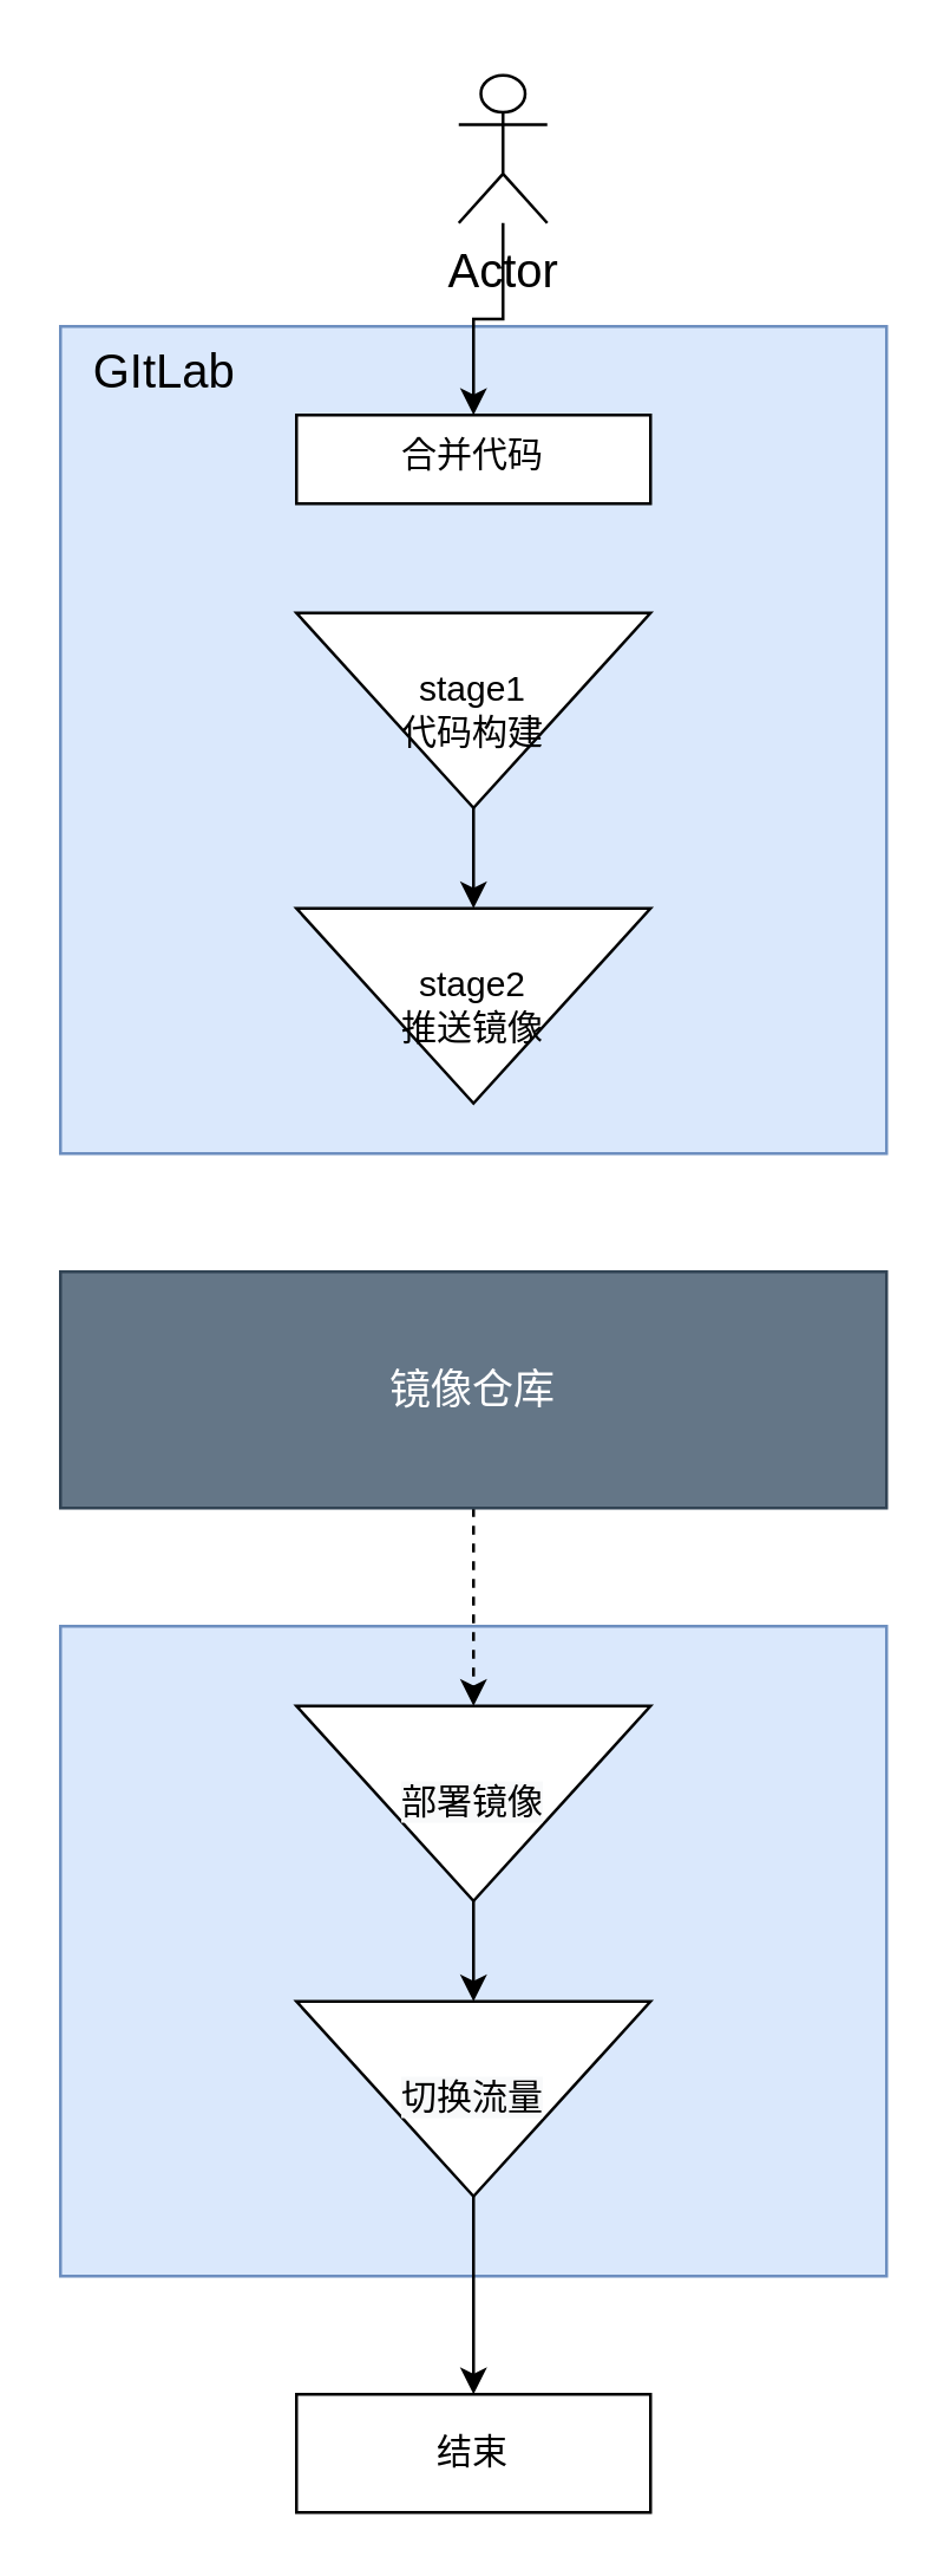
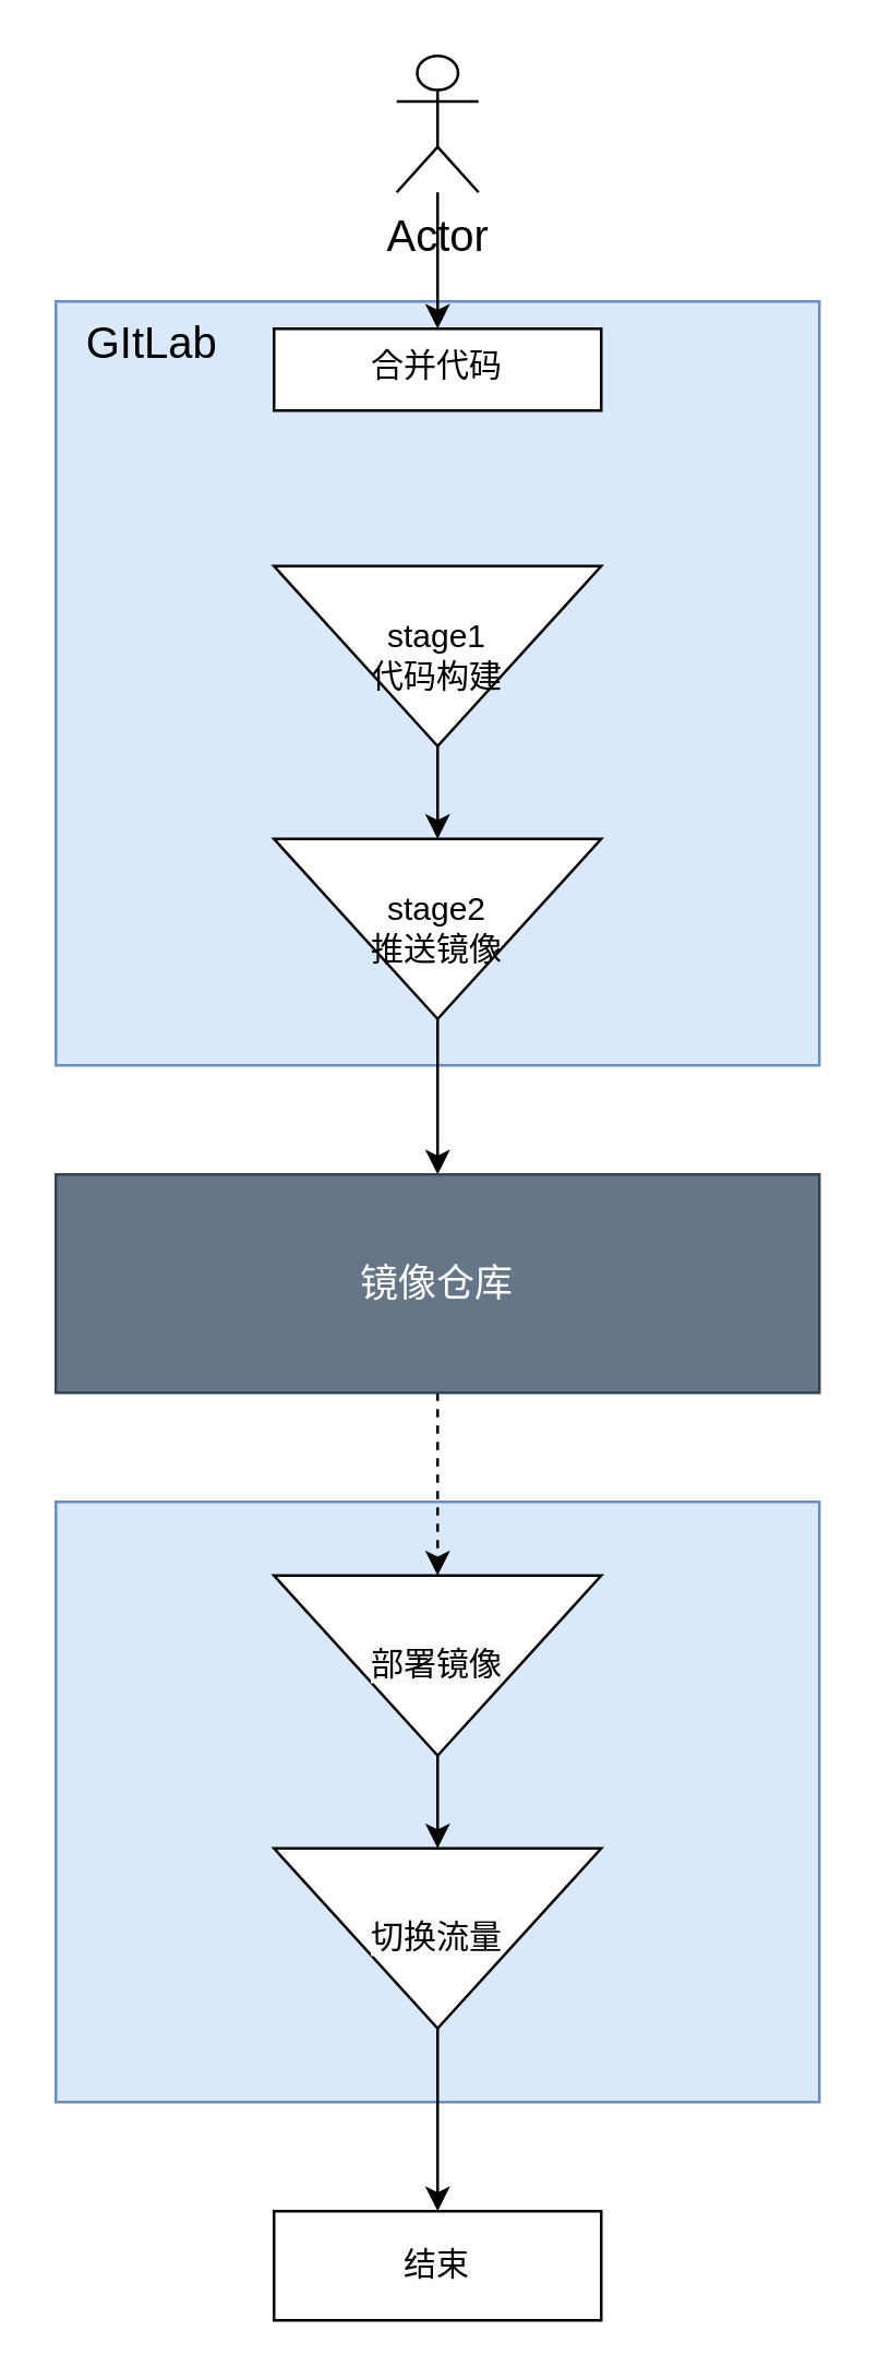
  <mxCell id="0" />
  <mxCell id="1" parent="0" />
  <mxCell id="2" value="" style="rounded=0;whiteSpace=wrap;html=1;fillColor=#dae8fc;strokeColor=#6c8ebf;verticalAlign=middle;" vertex="1" parent="1"><mxGeometry x="20" y="550" width="280" height="220" as="geometry" /></mxCell>
  <mxCell id="3" value="" style="rounded=0;whiteSpace=wrap;html=1;fillColor=#dae8fc;strokeColor=#6c8ebf;" vertex="1" parent="1"><mxGeometry x="20" y="110" width="280" height="280" as="geometry" /></mxCell>
  <mxCell id="4" value="GItLab" style="text;html=1;align=center;verticalAlign=middle;resizable=0;points=[];autosize=1;strokeColor=none;fillColor=none;fontSize=16;" vertex="1" parent="1"><mxGeometry x="20" y="110" width="70" height="30" as="geometry" /></mxCell>
- <mxCell id="5" value="合并代码" style="whiteSpace=wrap;html=1;fontSize=12;verticalAlign=top;" vertex="1" parent="1"><mxGeometry x="100" y="140" width="120" height="30" as="geometry" /></mxCell>
+ <mxCell id="5" value="合并代码" style="whiteSpace=wrap;html=1;fontSize=12;verticalAlign=top;" vertex="1" parent="1"><mxGeometry x="100" y="120" width="120" height="30" as="geometry" /></mxCell>
  <mxCell id="6" value="" style="edgeStyle=orthogonalEdgeStyle;rounded=0;orthogonalLoop=1;jettySize=auto;html=1;fontSize=16;" edge="1" parent="1" source="7" target="9"><mxGeometry relative="1" as="geometry" /></mxCell>
  <mxCell id="7" value="stage1&lt;br style=&quot;font-size: 12px;&quot;&gt;代码构建" style="triangle;whiteSpace=wrap;html=1;fontSize=12;rotation=90;horizontal=0;" vertex="1" parent="1"><mxGeometry x="127" y="180" width="66" height="120" as="geometry" /></mxCell>
+ <mxCell id="8" value="" style="edgeStyle=orthogonalEdgeStyle;rounded=0;orthogonalLoop=1;jettySize=auto;html=1;fontSize=12;" edge="1" parent="1" source="9" target="11"><mxGeometry relative="1" as="geometry" /></mxCell>
  <mxCell id="9" value="stage2&lt;br style=&quot;font-size: 12px;&quot;&gt;推送镜像" style="triangle;whiteSpace=wrap;html=1;fontSize=12;rotation=90;horizontal=0;" vertex="1" parent="1"><mxGeometry x="127" y="280" width="66" height="120" as="geometry" /></mxCell>
  <mxCell id="10" style="edgeStyle=orthogonalEdgeStyle;rounded=0;orthogonalLoop=1;jettySize=auto;html=1;entryX=0;entryY=0.5;entryDx=0;entryDy=0;fontSize=16;dashed=1;" edge="1" parent="1" source="11" target="13"><mxGeometry relative="1" as="geometry" /></mxCell>
  <mxCell id="11" value="镜像仓库" style="whiteSpace=wrap;html=1;fillColor=#647687;strokeColor=#314354;fontColor=#ffffff;fontSize=14;" vertex="1" parent="1"><mxGeometry x="20" y="430" width="280" height="80" as="geometry" /></mxCell>
  <mxCell id="12" value="" style="edgeStyle=orthogonalEdgeStyle;rounded=0;orthogonalLoop=1;jettySize=auto;html=1;fontSize=16;" edge="1" parent="1" source="13" target="15"><mxGeometry relative="1" as="geometry" /></mxCell>
  <mxCell id="13" value="&lt;span style=&quot;background-color: rgb(248, 249, 250);&quot;&gt;部署镜像&lt;/span&gt;" style="triangle;whiteSpace=wrap;html=1;fontSize=12;rotation=90;horizontal=0;" vertex="1" parent="1"><mxGeometry x="127" y="550" width="66" height="120" as="geometry" /></mxCell>
  <mxCell id="14" value="" style="edgeStyle=orthogonalEdgeStyle;rounded=0;orthogonalLoop=1;jettySize=auto;html=1;fontSize=16;" edge="1" parent="1" source="15" target="16"><mxGeometry relative="1" as="geometry" /></mxCell>
  <mxCell id="15" value="&lt;span style=&quot;background-color: rgb(248, 249, 250);&quot;&gt;切换流量&lt;/span&gt;" style="triangle;whiteSpace=wrap;html=1;fontSize=12;rotation=90;horizontal=0;" vertex="1" parent="1"><mxGeometry x="127" y="650" width="66" height="120" as="geometry" /></mxCell>
  <mxCell id="16" value="结束" style="whiteSpace=wrap;html=1;" vertex="1" parent="1"><mxGeometry x="100" y="810" width="120" height="40" as="geometry" /></mxCell>
  <mxCell id="17" style="edgeStyle=orthogonalEdgeStyle;rounded=0;orthogonalLoop=1;jettySize=auto;html=1;entryX=0.5;entryY=0;entryDx=0;entryDy=0;fontSize=16;" edge="1" parent="1" source="18" target="5"><mxGeometry relative="1" as="geometry" /></mxCell>
- <mxCell id="18" value="Actor" style="shape=umlActor;verticalLabelPosition=bottom;verticalAlign=top;html=1;outlineConnect=0;fontSize=16;" vertex="1" parent="1"><mxGeometry x="155" y="25" width="30" height="50" as="geometry" /></mxCell>
+ <mxCell id="18" value="Actor" style="shape=umlActor;verticalLabelPosition=bottom;verticalAlign=top;html=1;outlineConnect=0;fontSize=16;" vertex="1" parent="1"><mxGeometry x="145" y="20" width="30" height="50" as="geometry" /></mxCell>
